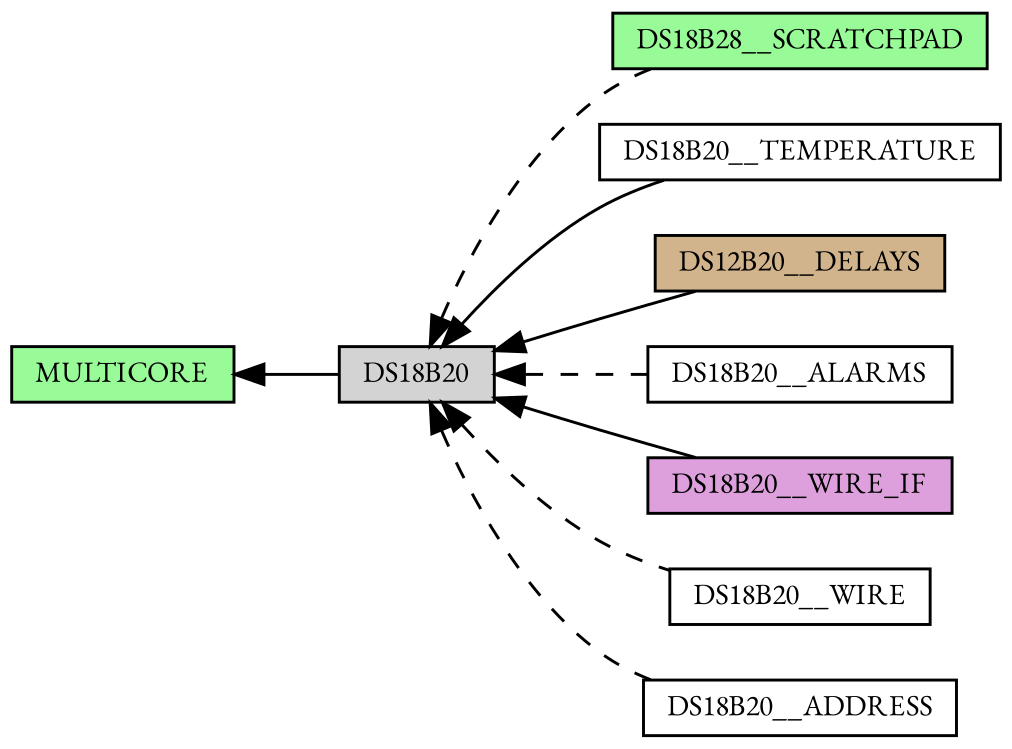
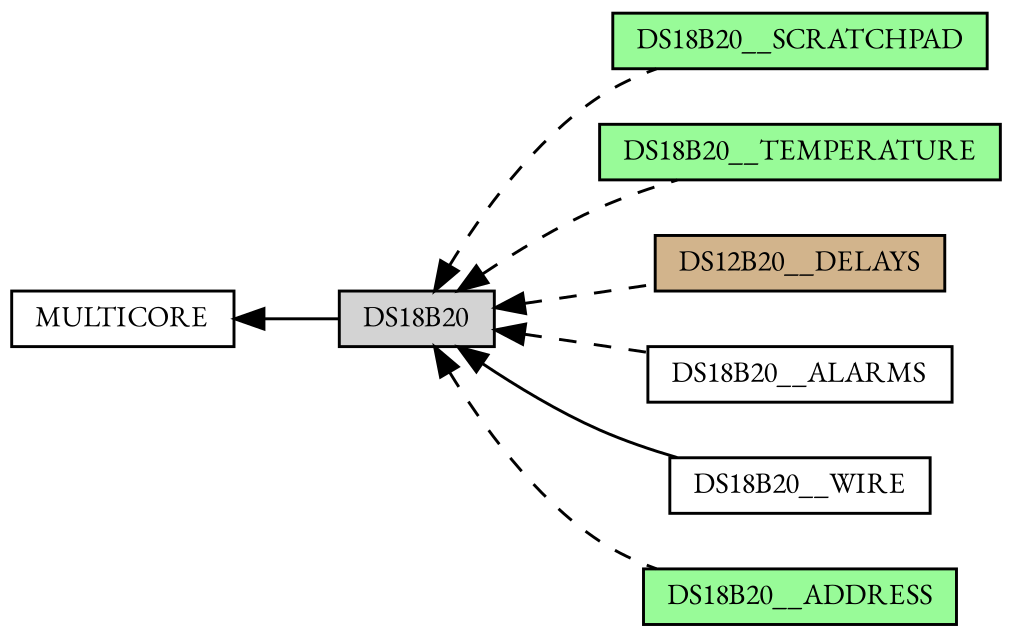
  digraph {
    fontname="EB Garamond"
    rankdir=LR
    node [color=black fillcolor=palegreen fontname="EB Garamond" fontsize=10 shape=record style=filled]
    edge [dir=back fontname="EB Garamond" fontsize=10 labelfontname=Helvetica labelfontsize=10 shape=plaintext style=dashed]
-   n1 [height=0.2 label=DS18B28__SCRATCHPAD width=0.4]
-   n2 [fillcolor=white height=0.2 label=DS18B20__TEMPERATURE width=0.4]
+   n1 [height=0.2 label=DS18B20__SCRATCHPAD width=0.4]
+   n2 [height=0.2 label=DS18B20__TEMPERATURE width=0.4]
    n3 [fillcolor=lightgrey fontcolor=black height=0.2 label=DS18B20 width=0.4]
    n4 [fillcolor=tan height=0.2 label=DS12B20__DELAYS width=0.4]
    n5 [fillcolor=white height=0.2 label=DS18B20__ALARMS width=0.4]
-   n6 [fillcolor=plum height=0.2 label=DS18B20__WIRE_IF width=0.4]
    n7 [fillcolor=white height=0.2 label=DS18B20__WIRE width=0.4]
-   n8 [fillcolor=white height=0.2 label=DS18B20__ADDRESS width=0.4]
-   n9 [height=0.2 label=MULTICORE width=0.4]
+   n8 [height=0.2 label=DS18B20__ADDRESS width=0.4]
+   n9 [fillcolor=white height=0.2 label=MULTICORE width=0.4]
    n3 -> n1
-   n3 -> n2 [style=solid]
-   n3 -> n4 [style=solid]
+   n3 -> n2
+   n3 -> n4
    n3 -> n5
-   n3 -> n6 [style=solid]
-   n3 -> n7
+   n3 -> n7 [style=solid]
    n3 -> n8
    n9 -> n3 [style=solid]
  }
